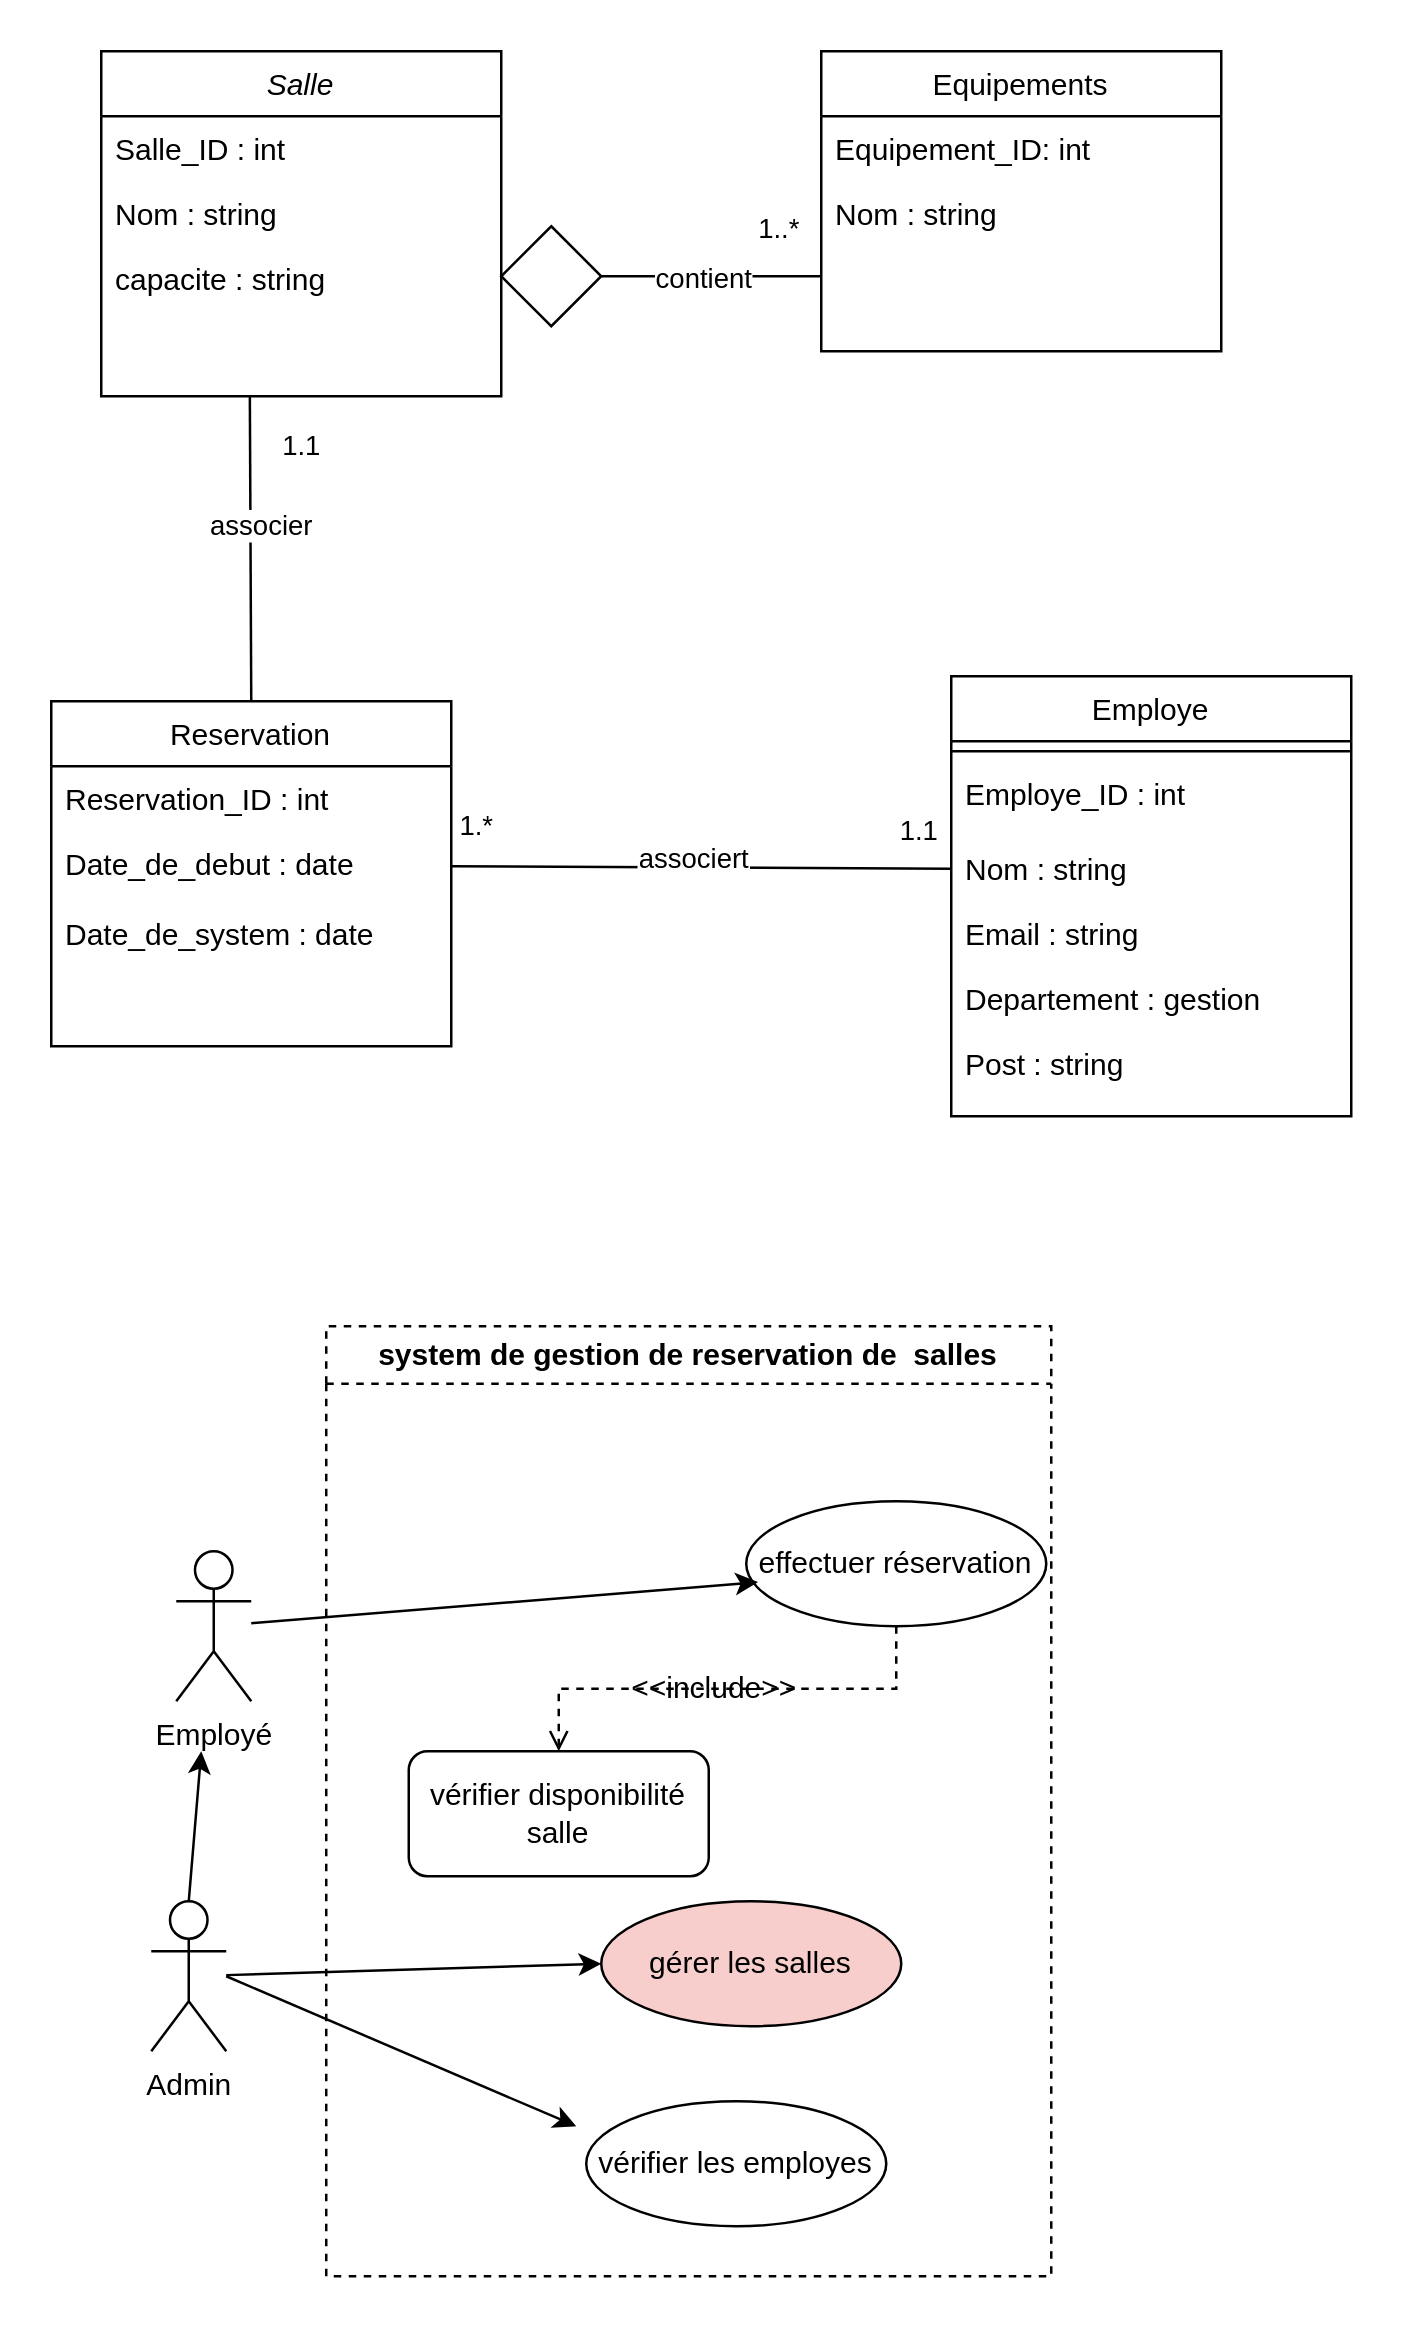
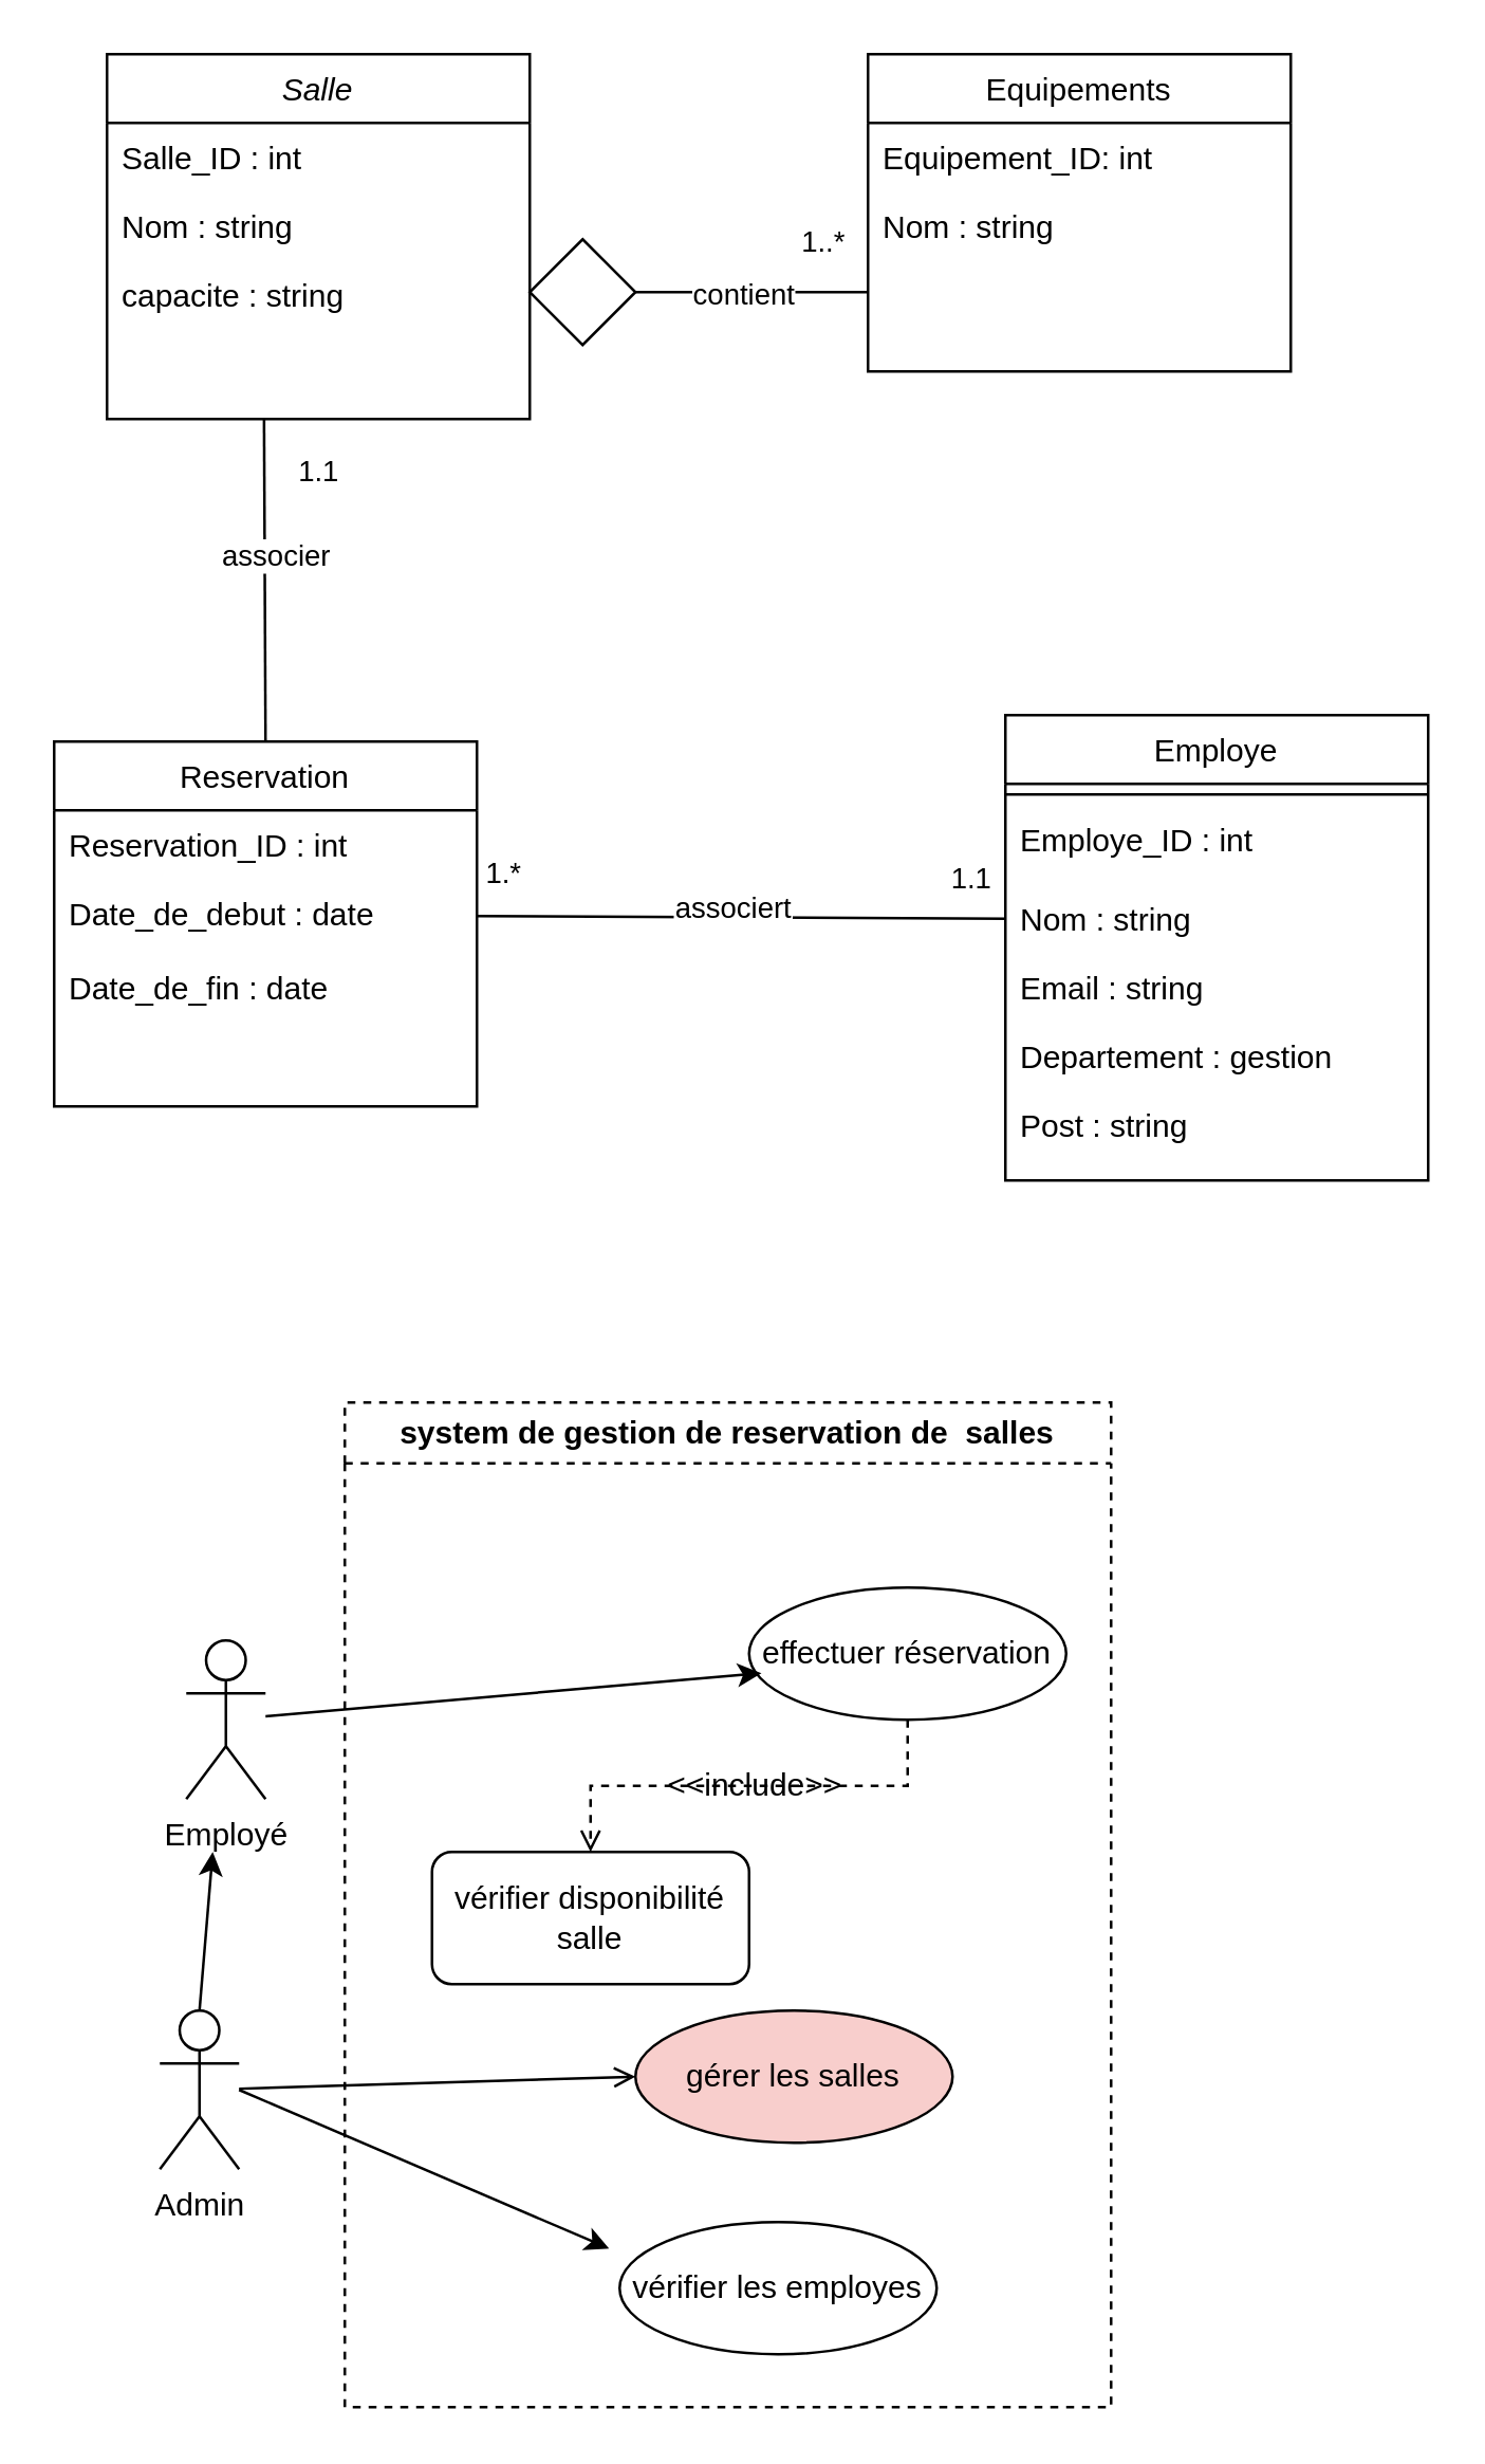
  <mxCell id="0" />
  <mxCell id="1" parent="0" />
  <mxCell id="2" value="Salle" style="swimlane;fontStyle=2;align=center;verticalAlign=top;childLayout=stackLayout;horizontal=1;startSize=26;horizontalStack=0;resizeParent=1;resizeLast=0;collapsible=1;marginBottom=0;rounded=0;shadow=0;strokeWidth=1;" parent="1" vertex="1"><mxGeometry x="40" y="20" width="160" height="138" as="geometry"><mxRectangle x="230" y="140" width="160" height="26" as="alternateBounds" /></mxGeometry></mxCell>
  <mxCell id="3" value="Salle_ID : int" style="text;align=left;verticalAlign=top;spacingLeft=4;spacingRight=4;overflow=hidden;rotatable=0;points=[[0,0.5],[1,0.5]];portConstraint=eastwest;" parent="2" vertex="1"><mxGeometry y="26" width="160" height="26" as="geometry" /></mxCell>
  <mxCell id="4" value="Nom : string" style="text;align=left;verticalAlign=top;spacingLeft=4;spacingRight=4;overflow=hidden;rotatable=0;points=[[0,0.5],[1,0.5]];portConstraint=eastwest;rounded=0;shadow=0;html=0;" parent="2" vertex="1"><mxGeometry y="52" width="160" height="26" as="geometry" /></mxCell>
  <mxCell id="5" value="capacite : string" style="text;align=left;verticalAlign=top;spacingLeft=4;spacingRight=4;overflow=hidden;rotatable=0;points=[[0,0.5],[1,0.5]];portConstraint=eastwest;" parent="2" vertex="1"><mxGeometry y="78" width="160" height="26" as="geometry" /></mxCell>
  <mxCell id="6" value="Reservation" style="swimlane;fontStyle=0;align=center;verticalAlign=top;childLayout=stackLayout;horizontal=1;startSize=26;horizontalStack=0;resizeParent=1;resizeLast=0;collapsible=1;marginBottom=0;rounded=0;shadow=0;strokeWidth=1;" parent="1" vertex="1"><mxGeometry x="20" y="280" width="160" height="138" as="geometry"><mxRectangle x="130" y="380" width="160" height="26" as="alternateBounds" /></mxGeometry></mxCell>
  <mxCell id="7" value="Reservation_ID : int" style="text;align=left;verticalAlign=top;spacingLeft=4;spacingRight=4;overflow=hidden;rotatable=0;points=[[0,0.5],[1,0.5]];portConstraint=eastwest;" parent="6" vertex="1"><mxGeometry y="26" width="160" height="26" as="geometry" /></mxCell>
  <mxCell id="8" value="Date_de_debut : date" style="text;align=left;verticalAlign=top;spacingLeft=4;spacingRight=4;overflow=hidden;rotatable=0;points=[[0,0.5],[1,0.5]];portConstraint=eastwest;rounded=0;shadow=0;html=0;" parent="6" vertex="1"><mxGeometry y="52" width="160" height="28" as="geometry" /></mxCell>
- <mxCell id="9" value="Date_de_system : date" style="text;align=left;verticalAlign=top;spacingLeft=4;spacingRight=4;overflow=hidden;rotatable=0;points=[[0,0.5],[1,0.5]];portConstraint=eastwest;rounded=0;shadow=0;html=0;" vertex="1" parent="6"><mxGeometry y="80" width="160" height="28" as="geometry" /></mxCell>
+ <mxCell id="9" value="Date_de_fin : date" style="text;align=left;verticalAlign=top;spacingLeft=4;spacingRight=4;overflow=hidden;rotatable=0;points=[[0,0.5],[1,0.5]];portConstraint=eastwest;rounded=0;shadow=0;html=0;" vertex="1" parent="6"><mxGeometry y="80" width="160" height="28" as="geometry" /></mxCell>
  <mxCell id="10" value="Employe" style="swimlane;fontStyle=0;align=center;verticalAlign=top;childLayout=stackLayout;horizontal=1;startSize=26;horizontalStack=0;resizeParent=1;resizeLast=0;collapsible=1;marginBottom=0;rounded=0;shadow=0;strokeWidth=1;" parent="1" vertex="1"><mxGeometry x="380" y="270" width="160" height="176" as="geometry"><mxRectangle x="340" y="380" width="170" height="26" as="alternateBounds" /></mxGeometry></mxCell>
  <mxCell id="11" value="" style="line;html=1;strokeWidth=1;align=left;verticalAlign=middle;spacingTop=-1;spacingLeft=3;spacingRight=3;rotatable=0;labelPosition=right;points=[];portConstraint=eastwest;" parent="10" vertex="1"><mxGeometry y="26" width="160" height="8" as="geometry" /></mxCell>
  <mxCell id="12" value="Employe_ID : int" style="text;align=left;verticalAlign=top;spacingLeft=4;spacingRight=4;overflow=hidden;rotatable=0;points=[[0,0.5],[1,0.5]];portConstraint=eastwest;" parent="10" vertex="1"><mxGeometry y="34" width="160" height="30" as="geometry" /></mxCell>
  <mxCell id="13" value="Nom : string" style="text;align=left;verticalAlign=top;spacingLeft=4;spacingRight=4;overflow=hidden;rotatable=0;points=[[0,0.5],[1,0.5]];portConstraint=eastwest;" vertex="1" parent="10"><mxGeometry y="64" width="160" height="26" as="geometry" /></mxCell>
  <mxCell id="14" value="Email : string" style="text;align=left;verticalAlign=top;spacingLeft=4;spacingRight=4;overflow=hidden;rotatable=0;points=[[0,0.5],[1,0.5]];portConstraint=eastwest;" vertex="1" parent="10"><mxGeometry y="90" width="160" height="26" as="geometry" /></mxCell>
  <mxCell id="15" value="Departement : gestion" style="text;align=left;verticalAlign=top;spacingLeft=4;spacingRight=4;overflow=hidden;rotatable=0;points=[[0,0.5],[1,0.5]];portConstraint=eastwest;" vertex="1" parent="10"><mxGeometry y="116" width="160" height="26" as="geometry" /></mxCell>
  <mxCell id="16" value="Post : string" style="text;align=left;verticalAlign=top;spacingLeft=4;spacingRight=4;overflow=hidden;rotatable=0;points=[[0,0.5],[1,0.5]];portConstraint=eastwest;" vertex="1" parent="10"><mxGeometry y="142" width="160" height="26" as="geometry" /></mxCell>
  <mxCell id="17" value="Equipements" style="swimlane;fontStyle=0;align=center;verticalAlign=top;childLayout=stackLayout;horizontal=1;startSize=26;horizontalStack=0;resizeParent=1;resizeLast=0;collapsible=1;marginBottom=0;rounded=0;shadow=0;strokeWidth=1;" parent="1" vertex="1"><mxGeometry x="328" y="20" width="160" height="120" as="geometry"><mxRectangle x="550" y="140" width="160" height="26" as="alternateBounds" /></mxGeometry></mxCell>
  <mxCell id="18" value="Equipement_ID: int" style="text;align=left;verticalAlign=top;spacingLeft=4;spacingRight=4;overflow=hidden;rotatable=0;points=[[0,0.5],[1,0.5]];portConstraint=eastwest;" parent="17" vertex="1"><mxGeometry y="26" width="160" height="26" as="geometry" /></mxCell>
  <mxCell id="19" value="Nom : string" style="text;align=left;verticalAlign=top;spacingLeft=4;spacingRight=4;overflow=hidden;rotatable=0;points=[[0,0.5],[1,0.5]];portConstraint=eastwest;rounded=0;shadow=0;html=0;" parent="17" vertex="1"><mxGeometry y="52" width="160" height="26" as="geometry" /></mxCell>
  <mxCell id="20" value="" style="rhombus;whiteSpace=wrap;html=1;" vertex="1" parent="1"><mxGeometry x="200" y="90" width="40" height="40" as="geometry" /></mxCell>
  <mxCell id="21" value="" style="endArrow=none;html=1;rounded=0;entryX=1;entryY=0.5;entryDx=0;entryDy=0;" edge="1" parent="1" target="20"><mxGeometry width="50" height="50" relative="1" as="geometry"><mxPoint x="328" y="110" as="sourcePoint" /><mxPoint x="250" y="110" as="targetPoint" /><Array as="points" /></mxGeometry></mxCell>
  <mxCell id="22" value="contient" style="edgeLabel;html=1;align=center;verticalAlign=middle;resizable=0;points=[];" vertex="1" connectable="0" parent="21"><mxGeometry x="0.384" y="2" relative="1" as="geometry"><mxPoint x="13" y="-2" as="offset" /></mxGeometry></mxCell>
  <mxCell id="23" value="1..*" style="edgeLabel;html=1;align=center;verticalAlign=middle;resizable=0;points=[];" vertex="1" connectable="0" parent="21"><mxGeometry x="-0.727" y="1" relative="1" as="geometry"><mxPoint x="-6" y="-21" as="offset" /></mxGeometry></mxCell>
  <mxCell id="24" value="" style="endArrow=none;html=1;rounded=0;exitX=0.5;exitY=0;exitDx=0;exitDy=0;" edge="1" parent="1" source="6"><mxGeometry width="50" height="50" relative="1" as="geometry"><mxPoint x="99.44" y="240" as="sourcePoint" /><mxPoint x="99.44" y="158" as="targetPoint" /></mxGeometry></mxCell>
  <mxCell id="25" value="associer" style="edgeLabel;html=1;align=center;verticalAlign=middle;resizable=0;points=[];" vertex="1" connectable="0" parent="24"><mxGeometry x="0.145" y="-4" relative="1" as="geometry"><mxPoint as="offset" /></mxGeometry></mxCell>
  <mxCell id="26" value="1.1" style="edgeLabel;html=1;align=center;verticalAlign=middle;resizable=0;points=[];" vertex="1" connectable="0" parent="24"><mxGeometry x="0.692" y="4" relative="1" as="geometry"><mxPoint x="24" as="offset" /></mxGeometry></mxCell>
  <mxCell id="27" value="1.*" style="edgeLabel;html=1;align=center;verticalAlign=middle;resizable=0;points=[];" vertex="1" connectable="0" parent="24"><mxGeometry x="-0.765" y="-2" relative="1" as="geometry"><mxPoint x="88" y="64" as="offset" /></mxGeometry></mxCell>
  <mxCell id="28" value="" style="endArrow=none;html=1;rounded=0;exitX=1;exitY=0.5;exitDx=0;exitDy=0;entryX=0;entryY=0.5;entryDx=0;entryDy=0;" edge="1" parent="1" source="8" target="13"><mxGeometry width="50" height="50" relative="1" as="geometry"><mxPoint x="230" y="340" as="sourcePoint" /><mxPoint x="280" y="290" as="targetPoint" /></mxGeometry></mxCell>
  <mxCell id="29" value="associert" style="edgeLabel;html=1;align=center;verticalAlign=middle;resizable=0;points=[];" vertex="1" connectable="0" parent="28"><mxGeometry x="-0.04" y="4" relative="1" as="geometry"><mxPoint as="offset" /></mxGeometry></mxCell>
  <mxCell id="30" value="1.1" style="edgeLabel;html=1;align=center;verticalAlign=middle;resizable=0;points=[];" vertex="1" connectable="0" parent="1"><mxGeometry x="309.996" y="259.996" as="geometry"><mxPoint x="57" y="72" as="offset" /></mxGeometry></mxCell>
  <mxCell id="31" value="system de gestion de reservation de&amp;nbsp; salles" style="swimlane;whiteSpace=wrap;html=1;dashed=1;" vertex="1" parent="1"><mxGeometry x="130" y="530" width="290" height="380" as="geometry" /></mxCell>
  <mxCell id="32" style="edgeStyle=orthogonalEdgeStyle;rounded=0;orthogonalLoop=1;jettySize=auto;html=1;exitX=0.5;exitY=1;exitDx=0;exitDy=0;entryX=0.5;entryY=0;entryDx=0;entryDy=0;dashed=1;endArrow=open;" edge="1" parent="31" source="33" target="34"><mxGeometry relative="1" as="geometry" /></mxCell>
- <mxCell id="33" value="effectuer réservation" style="ellipse;whiteSpace=wrap;html=1;" vertex="1" parent="31"><mxGeometry x="168" y="70" width="120" height="50" as="geometry" /></mxCell>
+ <mxCell id="33" value="effectuer réservation" style="ellipse;whiteSpace=wrap;html=1;" vertex="1" parent="31"><mxGeometry x="153" y="70" width="120" height="50" as="geometry" /></mxCell>
  <mxCell id="34" value="vérifier disponibilité salle" style="whiteSpace=wrap;html=1;rounded=1;" vertex="1" parent="31"><mxGeometry x="33" y="170" width="120" height="50" as="geometry" /></mxCell>
  <mxCell id="35" value="gérer les salles" style="ellipse;whiteSpace=wrap;html=1;fillColor=#f8cecc;" vertex="1" parent="31"><mxGeometry x="110" y="230" width="120" height="50" as="geometry" /></mxCell>
  <mxCell id="36" value="vérifier les employes" style="ellipse;whiteSpace=wrap;html=1;" vertex="1" parent="31"><mxGeometry x="104" y="310" width="120" height="50" as="geometry" /></mxCell>
  <mxCell id="37" value="&amp;lt;&amp;lt;include&amp;gt;&amp;gt;" style="text;html=1;align=center;verticalAlign=middle;resizable=0;points=[];autosize=1;strokeColor=none;fillColor=none;" vertex="1" parent="31"><mxGeometry x="110" y="130" width="90" height="30" as="geometry" /></mxCell>
  <mxCell id="38" value="Employé" style="shape=umlActor;verticalLabelPosition=bottom;verticalAlign=top;html=1;outlineConnect=0;" vertex="1" parent="1"><mxGeometry x="70" y="620" width="30" height="60" as="geometry" /></mxCell>
  <mxCell id="39" value="Admin" style="shape=umlActor;verticalLabelPosition=bottom;verticalAlign=top;html=1;outlineConnect=0;" vertex="1" parent="1"><mxGeometry x="60" y="760" width="30" height="60" as="geometry" /></mxCell>
- <mxCell id="40" value="" style="endArrow=classic;html=1;rounded=0;entryX=0;entryY=0.5;entryDx=0;entryDy=0;" edge="1" parent="1" source="39" target="35"><mxGeometry width="50" height="50" relative="1" as="geometry"><mxPoint x="438" y="780" as="sourcePoint" /><mxPoint x="170" y="790" as="targetPoint" /></mxGeometry></mxCell>
+ <mxCell id="40" value="" style="endArrow=open;html=1;rounded=0;entryX=0;entryY=0.5;entryDx=0;entryDy=0;" edge="1" parent="1" source="39" target="35"><mxGeometry width="50" height="50" relative="1" as="geometry"><mxPoint x="438" y="780" as="sourcePoint" /><mxPoint x="170" y="790" as="targetPoint" /></mxGeometry></mxCell>
  <mxCell id="41" value="" style="endArrow=classic;html=1;rounded=0;entryX=0.039;entryY=0.647;entryDx=0;entryDy=0;entryPerimeter=0;" edge="1" parent="1" source="38" target="33"><mxGeometry width="50" height="50" relative="1" as="geometry"><mxPoint x="280" y="600" as="sourcePoint" /><mxPoint x="330" y="550" as="targetPoint" /></mxGeometry></mxCell>
  <mxCell id="42" value="" style="endArrow=classic;html=1;rounded=0;" edge="1" parent="1"><mxGeometry width="50" height="50" relative="1" as="geometry"><mxPoint x="90" y="790" as="sourcePoint" /><mxPoint x="230" y="850" as="targetPoint" /></mxGeometry></mxCell>
  <mxCell id="43" value="" style="endArrow=classic;html=1;rounded=0;exitX=0.5;exitY=0;exitDx=0;exitDy=0;exitPerimeter=0;" edge="1" parent="1" source="39"><mxGeometry width="50" height="50" relative="1" as="geometry"><mxPoint x="370" y="660" as="sourcePoint" /><mxPoint x="80" y="700" as="targetPoint" /></mxGeometry></mxCell>
